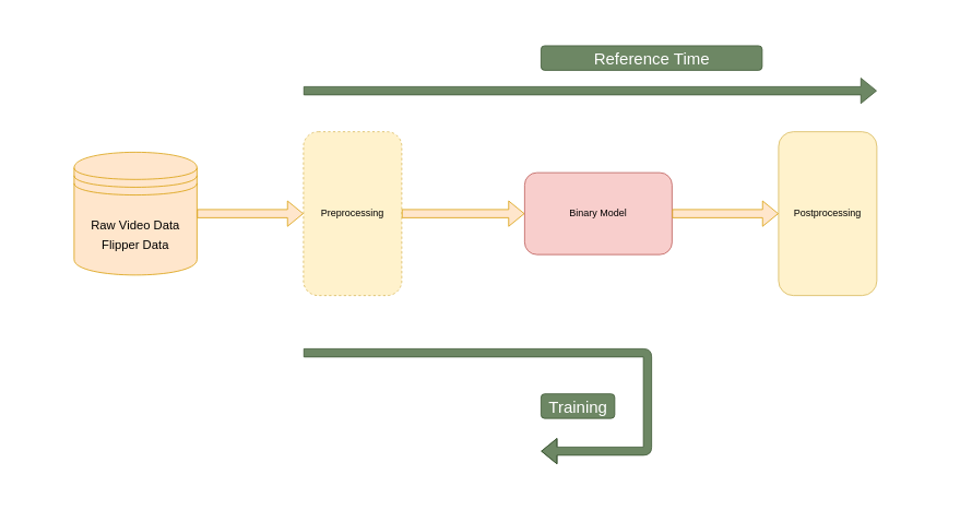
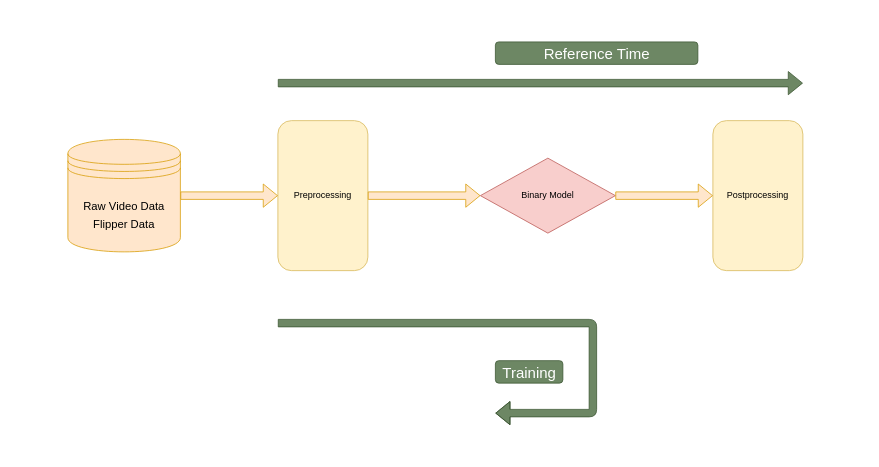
  <mxCell id="0" />
  <mxCell id="1" parent="0" />
  <mxCell id="2" value="" style="rounded=1;whiteSpace=wrap;html=1;fillColor=none;strokeColor=none;" parent="1" vertex="1"><mxGeometry x="20" y="20" width="1130" height="580" as="geometry" /></mxCell>
- <mxCell id="3" value="Binary Model" style="rounded=1;whiteSpace=wrap;html=1;fillColor=#f8cecc;strokeColor=#b85450;" parent="1" vertex="1"><mxGeometry x="640" y="210" width="180" height="100" as="geometry" /></mxCell>
- <mxCell id="4" value="Preprocessing" style="rounded=1;whiteSpace=wrap;html=1;fillColor=#fff2cc;strokeColor=#d6b656;dashed=1;" parent="1" vertex="1"><mxGeometry x="370" y="160" width="120" height="200" as="geometry" /></mxCell>
+ <mxCell id="3" value="Binary Model" style="rhombus;whiteSpace=wrap;html=1;fillColor=#f8cecc;strokeColor=#b85450;" parent="1" vertex="1"><mxGeometry x="640" y="210" width="180" height="100" as="geometry" /></mxCell>
+ <mxCell id="4" value="Preprocessing" style="rounded=1;whiteSpace=wrap;html=1;fillColor=#fff2cc;strokeColor=#d6b656;" parent="1" vertex="1"><mxGeometry x="370" y="160" width="120" height="200" as="geometry" /></mxCell>
  <mxCell id="5" value="Postprocessing" style="rounded=1;whiteSpace=wrap;html=1;fillColor=#fff2cc;strokeColor=#d6b656;" parent="1" vertex="1"><mxGeometry x="950" y="160" width="120" height="200" as="geometry" /></mxCell>
  <mxCell id="6" value="" style="shape=flexArrow;endArrow=classic;html=1;fillColor=#6d8764;strokeColor=#3A5431;rounded=1;" parent="1" edge="1"><mxGeometry width="50" height="50" relative="1" as="geometry"><mxPoint x="370" y="110" as="sourcePoint" /><mxPoint x="1070" y="110" as="targetPoint" /></mxGeometry></mxCell>
  <mxCell id="7" value="Reference Time" style="text;html=1;align=center;verticalAlign=middle;resizable=0;points=[];autosize=1;strokeColor=#3A5431;fillColor=#6d8764;fontSize=20;fontColor=#ffffff;rounded=1;" parent="1" vertex="1"><mxGeometry x="660" y="55" width="270" height="30" as="geometry" /></mxCell>
  <mxCell id="8" value="" style="shape=flexArrow;endArrow=classic;html=1;fillColor=#6d8764;strokeColor=#3A5431;rounded=1;" parent="1" edge="1"><mxGeometry width="50" height="50" relative="1" as="geometry"><mxPoint x="370" y="430" as="sourcePoint" /><mxPoint x="660" y="550" as="targetPoint" /><Array as="points"><mxPoint x="790" y="430" /><mxPoint x="790" y="550" /></Array></mxGeometry></mxCell>
  <mxCell id="9" value="Training" style="text;html=1;align=center;verticalAlign=middle;resizable=0;points=[];autosize=1;strokeColor=#3A5431;fillColor=#6d8764;fontSize=20;fontColor=#ffffff;rounded=1;" parent="1" vertex="1"><mxGeometry x="660" y="480" width="90" height="30" as="geometry" /></mxCell>
  <mxCell id="10" value="" style="shape=flexArrow;endArrow=classic;html=1;fontSize=20;exitX=1;exitY=0.5;exitDx=0;exitDy=0;entryX=0;entryY=0.5;entryDx=0;entryDy=0;fillColor=#ffe6cc;strokeColor=#d79b00;rounded=1;" parent="1" source="4" target="3" edge="1"><mxGeometry width="50" height="50" relative="1" as="geometry"><mxPoint x="500" y="259.5" as="sourcePoint" /><mxPoint x="620" y="259.5" as="targetPoint" /></mxGeometry></mxCell>
  <mxCell id="11" value="" style="shape=flexArrow;endArrow=classic;html=1;fontSize=20;exitX=1;exitY=0.5;exitDx=0;exitDy=0;entryX=0;entryY=0.5;entryDx=0;entryDy=0;fillColor=#ffe6cc;strokeColor=#d79b00;rounded=1;" parent="1" source="3" target="5" edge="1"><mxGeometry width="50" height="50" relative="1" as="geometry"><mxPoint x="830" y="259.5" as="sourcePoint" /><mxPoint x="910" y="270" as="targetPoint" /></mxGeometry></mxCell>
  <mxCell id="12" value="" style="shape=flexArrow;endArrow=classic;html=1;fontSize=20;fillColor=#ffe6cc;strokeColor=#d79b00;exitX=1;exitY=0.5;exitDx=0;exitDy=0;rounded=1;strokeWidth=1;entryX=0;entryY=0.5;entryDx=0;entryDy=0;" parent="1" source="13" target="4" edge="1"><mxGeometry width="50" height="50" relative="1" as="geometry"><mxPoint x="250" y="260" as="sourcePoint" /><mxPoint x="340" y="270" as="targetPoint" /></mxGeometry></mxCell>
  <mxCell id="13" value="&lt;font style=&quot;font-size: 15px&quot;&gt;Raw Video Data&lt;br&gt;Flipper Data&lt;/font&gt;" style="shape=datastore;whiteSpace=wrap;html=1;fontSize=20;fillColor=#ffe6cc;strokeColor=#d79b00;rounded=1;" parent="1" vertex="1"><mxGeometry x="90" y="185" width="150" height="150" as="geometry" /></mxCell>
